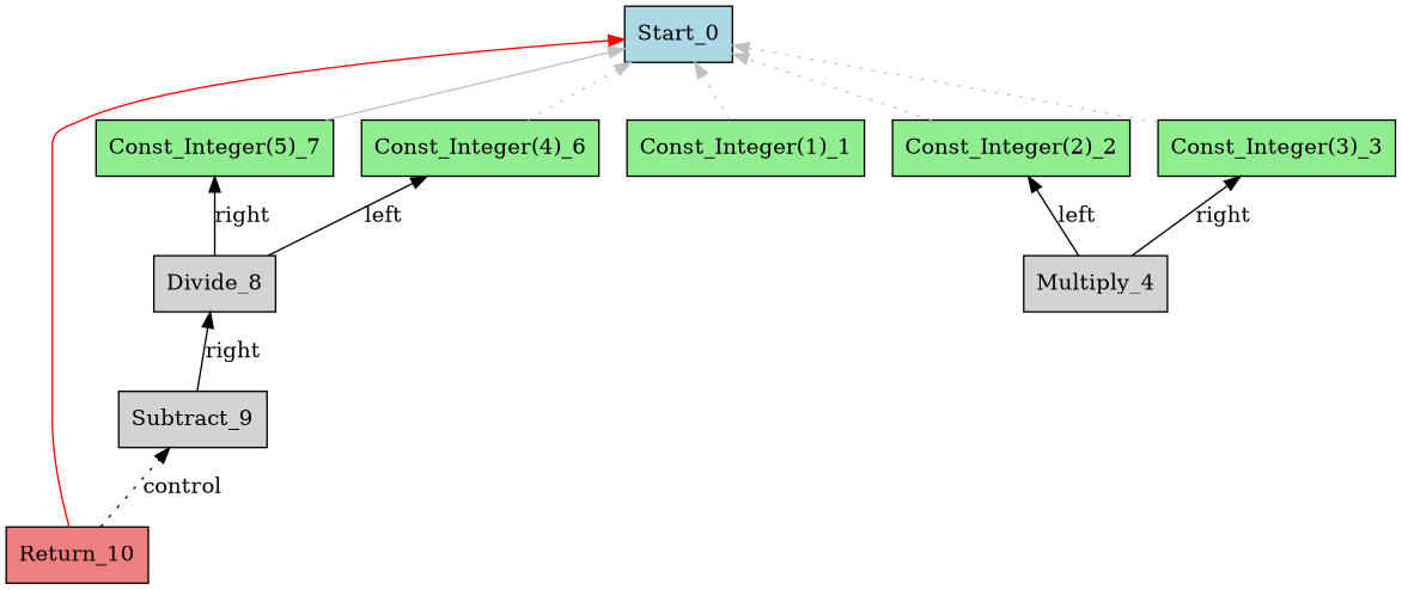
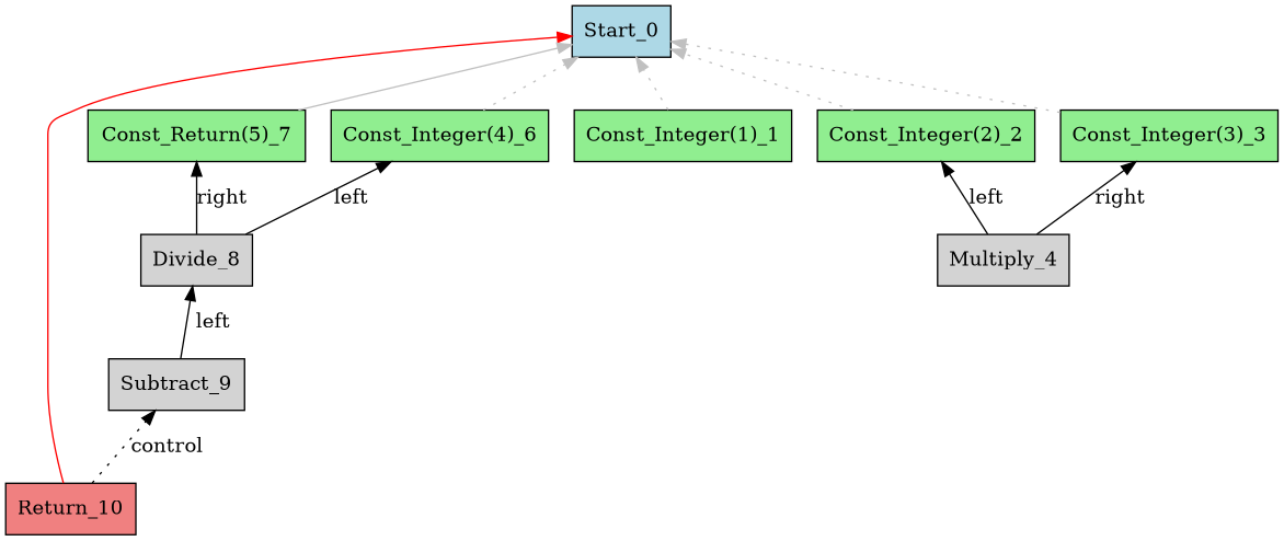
  digraph {
    rankdir=BT
    node [fillcolor=lightgreen shape=box style=filled]
    edge [color=black style=solid]
    n1 [label="Const_Integer(2)_2"]
    n2 [fillcolor=lightblue label=Start_0]
    n3 [fillcolor=lightcoral label=Return_10]
    n4 [fillcolor=lightgray label=Subtract_9]
    n5 [fillcolor=lightgray label=Divide_8]
-   n6 [label="Const_Integer(5)_7"]
+   n6 [label="Const_Return(5)_7"]
    n7 [label="Const_Integer(4)_6"]
    n8 [label="Const_Integer(1)_1"]
    n9 [label="Const_Integer(3)_3"]
    n10 [fillcolor=lightgray label=Multiply_4]
    n1 -> n2 [color=gray style=dotted]
    n3 -> n2 [color=red]
    n3 -> n4 [label=control style=dotted]
-   n4 -> n5 [label=right]
+   n4 -> n5 [label=left]
    n5 -> n6 [label=right]
    n5 -> n7 [label=left]
    n6 -> n2 [color=gray]
    n7 -> n2 [color=gray style=dotted]
    n8 -> n2 [color=gray style=dotted]
    n9 -> n2 [color=gray style=dotted]
    n10 -> n1 [label=left]
    n10 -> n9 [label=right]
  }
